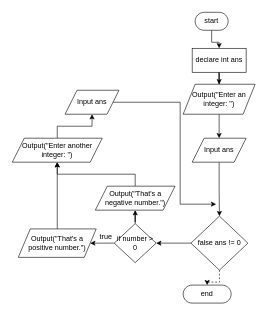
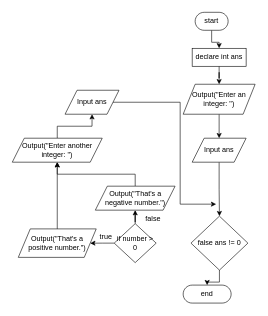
  <mxCell id="0" />
  <mxCell id="1" parent="0" />
  <mxCell id="2" value="" style="edgeStyle=orthogonalEdgeStyle;rounded=0;orthogonalLoop=1;jettySize=auto;html=1;" edge="1" parent="1" source="3" target="6"><mxGeometry relative="1" as="geometry" /></mxCell>
  <mxCell id="3" value="start" style="html=1;dashed=0;whiteSpace=wrap;shape=mxgraph.dfd.start" parent="1" vertex="1"><mxGeometry x="325" y="20" width="55" height="30" as="geometry" /></mxCell>
  <mxCell id="4" value="end" style="html=1;dashed=0;whiteSpace=wrap;shape=mxgraph.dfd.start" parent="1" vertex="1"><mxGeometry x="305" y="475" width="80" height="30" as="geometry" /></mxCell>
  <mxCell id="5" value="" style="edgeStyle=orthogonalEdgeStyle;rounded=0;orthogonalLoop=1;jettySize=auto;html=1;" edge="1" parent="1" source="6" target="8"><mxGeometry relative="1" as="geometry" /></mxCell>
- <mxCell id="6" value="declare int ans" style="rounded=0;whiteSpace=wrap;html=1;" vertex="1" parent="1"><mxGeometry x="320" y="80" width="90" height="40" as="geometry" /></mxCell>
+ <mxCell id="6" value="declare int ans" style="rounded=0;whiteSpace=wrap;html=1;" vertex="1" parent="1"><mxGeometry x="320" y="80" width="90" height="30" as="geometry" /></mxCell>
  <mxCell id="7" value="" style="edgeStyle=orthogonalEdgeStyle;rounded=0;orthogonalLoop=1;jettySize=auto;html=1;" edge="1" parent="1" source="8" target="10"><mxGeometry relative="1" as="geometry" /></mxCell>
  <mxCell id="8" value="Output(&quot;Enter an integer: &quot;)" style="shape=parallelogram;perimeter=parallelogramPerimeter;whiteSpace=wrap;html=1;fixedSize=1;" vertex="1" parent="1"><mxGeometry x="305" y="140" width="120" height="50" as="geometry" /></mxCell>
  <mxCell id="9" value="" style="edgeStyle=orthogonalEdgeStyle;rounded=0;orthogonalLoop=1;jettySize=auto;html=1;" edge="1" parent="1" source="10" target="12"><mxGeometry relative="1" as="geometry" /></mxCell>
  <mxCell id="10" value="Input ans" style="shape=parallelogram;perimeter=parallelogramPerimeter;whiteSpace=wrap;html=1;fixedSize=1;" vertex="1" parent="1"><mxGeometry x="320" y="230" width="90" height="40" as="geometry" /></mxCell>
- <mxCell id="11" value="" style="edgeStyle=orthogonalEdgeStyle;rounded=0;orthogonalLoop=1;jettySize=auto;html=1;" edge="1" parent="1" source="12" target="15"><mxGeometry relative="1" as="geometry" /></mxCell>
  <mxCell id="12" value="false ans != 0" style="rhombus;whiteSpace=wrap;html=1;" vertex="1" parent="1"><mxGeometry x="318" y="360" width="95" height="90" as="geometry" /></mxCell>
  <mxCell id="13" value="" style="edgeStyle=orthogonalEdgeStyle;rounded=0;orthogonalLoop=1;jettySize=auto;html=1;" edge="1" parent="1" source="15" target="18"><mxGeometry relative="1" as="geometry" /></mxCell>
  <mxCell id="14" value="" style="edgeStyle=orthogonalEdgeStyle;rounded=0;orthogonalLoop=1;jettySize=auto;html=1;" edge="1" parent="1" source="15" target="21"><mxGeometry relative="1" as="geometry" /></mxCell>
  <mxCell id="15" value="if number &amp;gt; 0" style="rhombus;whiteSpace=wrap;html=1;" vertex="1" parent="1"><mxGeometry x="190" y="372.5" width="70" height="65" as="geometry" /></mxCell>
- <mxCell id="16" style="edgeStyle=orthogonalEdgeStyle;rounded=0;orthogonalLoop=1;jettySize=auto;html=1;entryX=0.5;entryY=0.5;entryDx=0;entryDy=-15;entryPerimeter=0;dashed=1;" edge="1" parent="1" source="12" target="4"><mxGeometry relative="1" as="geometry" /></mxCell>
+ <mxCell id="16" style="edgeStyle=orthogonalEdgeStyle;rounded=0;orthogonalLoop=1;jettySize=auto;html=1;entryX=0.5;entryY=0.5;entryDx=0;entryDy=-15;entryPerimeter=0;" edge="1" parent="1" source="12" target="4"><mxGeometry relative="1" as="geometry" /></mxCell>
  <mxCell id="17" value="" style="edgeStyle=orthogonalEdgeStyle;rounded=0;orthogonalLoop=1;jettySize=auto;html=1;" edge="1" parent="1" source="18" target="24"><mxGeometry relative="1" as="geometry" /></mxCell>
  <mxCell id="18" value="Output(&quot;That's a positive number.&quot;)" style="shape=parallelogram;perimeter=parallelogramPerimeter;whiteSpace=wrap;html=1;fixedSize=1;" vertex="1" parent="1"><mxGeometry x="30" y="381.25" width="130" height="47.5" as="geometry" /></mxCell>
  <mxCell id="19" value="true" style="text;html=1;align=center;verticalAlign=middle;whiteSpace=wrap;rounded=0;" vertex="1" parent="1"><mxGeometry x="155" y="384" width="43" height="22" as="geometry" /></mxCell>
  <mxCell id="20" value="" style="edgeStyle=orthogonalEdgeStyle;rounded=0;orthogonalLoop=1;jettySize=auto;html=1;" edge="1" parent="1" source="21" target="24"><mxGeometry relative="1" as="geometry" /></mxCell>
  <mxCell id="21" value="Output(&quot;That's a negative number.&quot;)" style="shape=parallelogram;perimeter=parallelogramPerimeter;whiteSpace=wrap;html=1;fixedSize=1;" vertex="1" parent="1"><mxGeometry x="158.5" y="310" width="133" height="40" as="geometry" /></mxCell>
+ <mxCell id="22" value="false" style="text;html=1;align=center;verticalAlign=middle;whiteSpace=wrap;rounded=0;" vertex="1" parent="1"><mxGeometry x="230" y="355.5" width="50" height="17" as="geometry" /></mxCell>
  <mxCell id="23" value="" style="edgeStyle=orthogonalEdgeStyle;rounded=0;orthogonalLoop=1;jettySize=auto;html=1;" edge="1" parent="1" source="24" target="26"><mxGeometry relative="1" as="geometry" /></mxCell>
  <mxCell id="24" value="Output(&quot;Enter another integer: &quot;)" style="shape=parallelogram;perimeter=parallelogramPerimeter;whiteSpace=wrap;html=1;fixedSize=1;" vertex="1" parent="1"><mxGeometry x="20" y="230" width="150" height="40" as="geometry" /></mxCell>
  <mxCell id="25" style="edgeStyle=orthogonalEdgeStyle;rounded=0;orthogonalLoop=1;jettySize=auto;html=1;" edge="1" parent="1" source="26"><mxGeometry relative="1" as="geometry"><mxPoint x="360" y="340" as="targetPoint" /><Array as="points"><mxPoint x="300" y="170" /><mxPoint x="300" y="340" /></Array></mxGeometry></mxCell>
  <mxCell id="26" value="Input ans" style="shape=parallelogram;perimeter=parallelogramPerimeter;whiteSpace=wrap;html=1;fixedSize=1;" vertex="1" parent="1"><mxGeometry x="108" y="150" width="90" height="40" as="geometry" /></mxCell>
